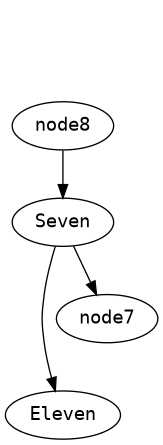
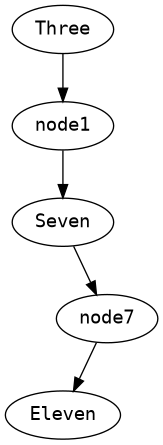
  digraph {
    fontname="DejaVu Sans Mono"
    node [fontname="DejaVu Sans Mono"]
    edge [fontname="DejaVu Sans Mono"]
-   node1 [label=node8]
+   Three
+   node1
    Seven
    Eleven
    n5 [label=node7]
+   Three -> node1
    node1 -> Seven
-   Seven -> Eleven
+   n5 -> Eleven
    Seven -> n5
  }
